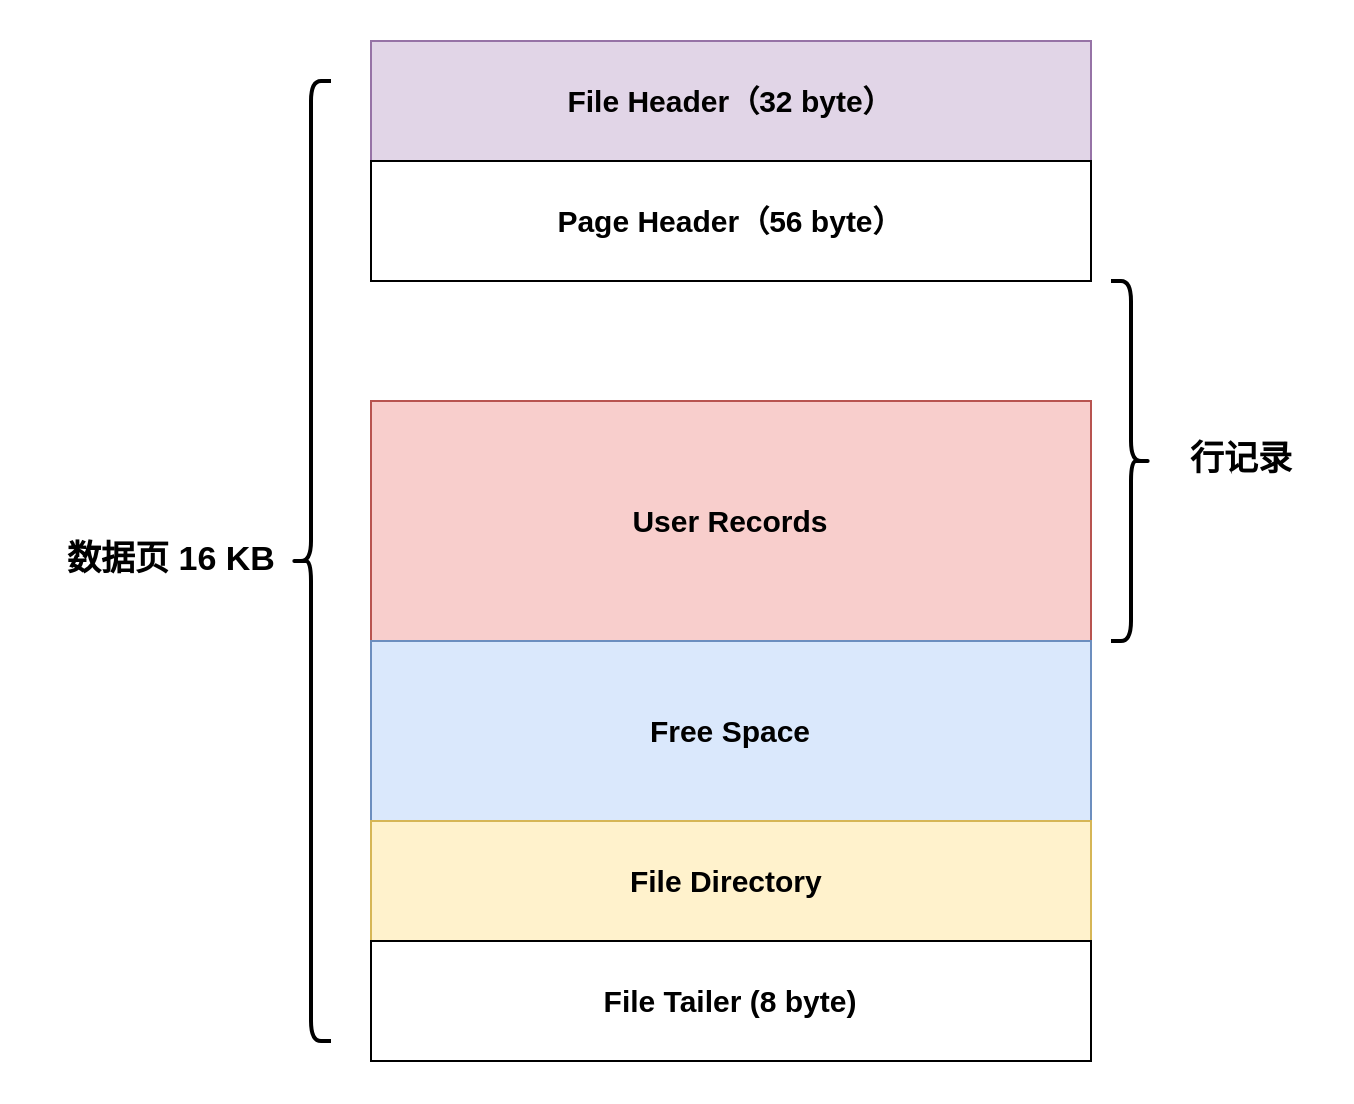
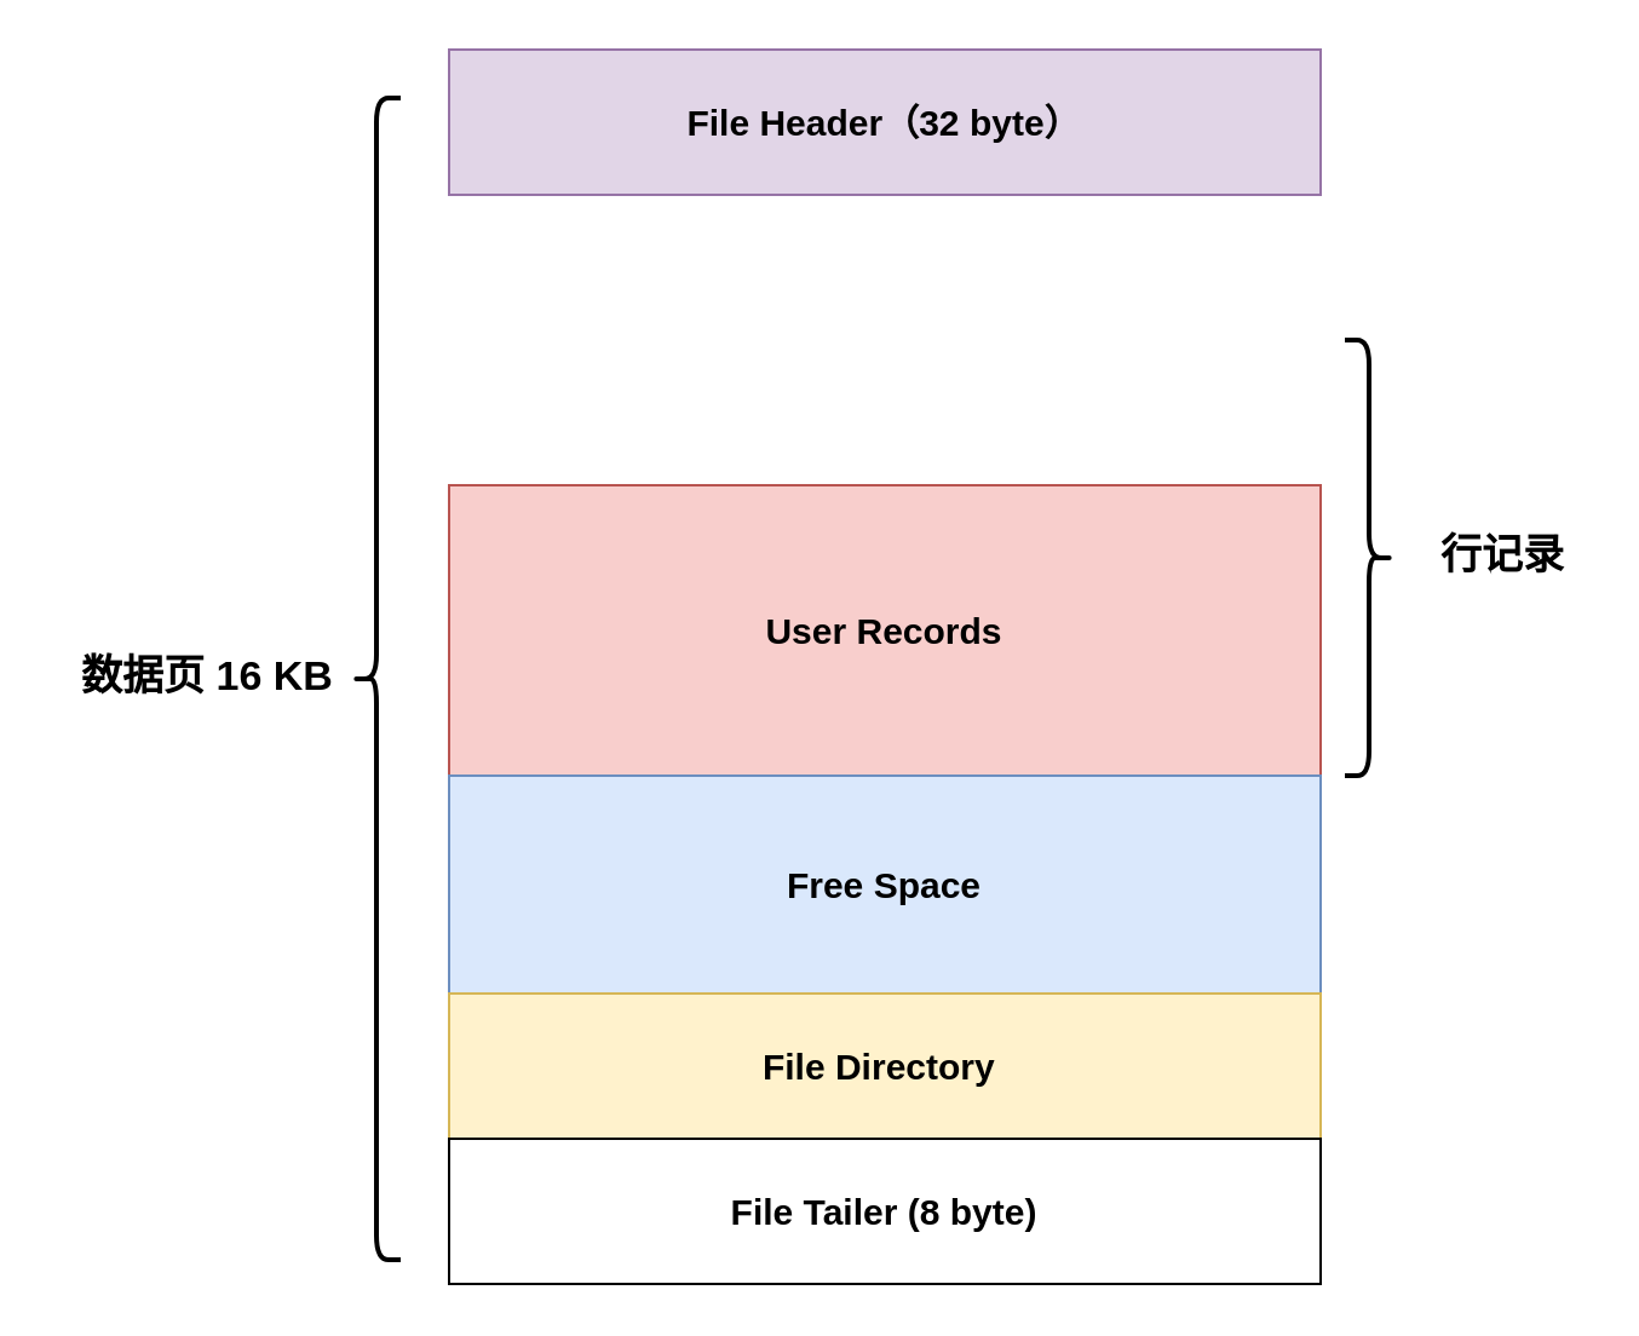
  <mxCell id="0" />
  <mxCell id="1" parent="0" />
  <mxCell id="2" value="&lt;font style=&quot;font-size: 15px;&quot;&gt;&lt;b&gt;File Header（32 byte）&lt;/b&gt;&lt;/font&gt;" style="rounded=0;whiteSpace=wrap;html=1;fillColor=#e1d5e7;strokeColor=#9673a6;" vertex="1" parent="1"><mxGeometry x="185" y="20" width="360" height="60" as="geometry" /></mxCell>
- <mxCell id="3" value="Page Header（56 byte）" style="rounded=0;whiteSpace=wrap;html=1;fontSize=15;fontStyle=1" vertex="1" parent="1"><mxGeometry x="185" y="80" width="360" height="60" as="geometry" /></mxCell>
  <mxCell id="4" value="&lt;span style=&quot;font-size: 15px;&quot;&gt;&lt;font style=&quot;font-size: 15px;&quot;&gt;User Records&lt;/font&gt;&lt;/span&gt;" style="rounded=0;whiteSpace=wrap;html=1;fillColor=#f8cecc;strokeColor=#b85450;fontSize=15;fontStyle=1" vertex="1" parent="1"><mxGeometry x="185" y="200" width="360" height="120" as="geometry" /></mxCell>
  <mxCell id="5" value="Free Space" style="rounded=0;whiteSpace=wrap;html=1;fillColor=#dae8fc;strokeColor=#6c8ebf;fontSize=15;fontStyle=1" vertex="1" parent="1"><mxGeometry x="185" y="320" width="360" height="90" as="geometry" /></mxCell>
  <mxCell id="6" value="File Directory&amp;nbsp;" style="rounded=0;whiteSpace=wrap;html=1;fillColor=#fff2cc;strokeColor=#d6b656;fontSize=15;fontStyle=1" vertex="1" parent="1"><mxGeometry x="185" y="410" width="360" height="60" as="geometry" /></mxCell>
  <mxCell id="7" value="File Tailer (8 byte)" style="rounded=0;whiteSpace=wrap;html=1;fontSize=15;fontStyle=1" vertex="1" parent="1"><mxGeometry x="185" y="470" width="360" height="60" as="geometry" /></mxCell>
  <mxCell id="8" value="" style="shape=curlyBracket;whiteSpace=wrap;html=1;rounded=1;size=0.5;strokeWidth=2;fontSize=15;fontStyle=1" vertex="1" parent="1"><mxGeometry x="145" y="40" width="20" height="480" as="geometry" /></mxCell>
  <mxCell id="9" value="" style="shape=curlyBracket;whiteSpace=wrap;html=1;rounded=1;flipH=1;strokeWidth=2;fontSize=15;fontStyle=1" vertex="1" parent="1"><mxGeometry x="555" y="140" width="20" height="180" as="geometry" /></mxCell>
  <mxCell id="10" value="数据页 16 KB" style="text;html=1;align=center;verticalAlign=middle;resizable=0;points=[];autosize=1;strokeColor=none;fillColor=none;fontSize=17;fontStyle=1" vertex="1" parent="1"><mxGeometry x="20" y="265" width="130" height="30" as="geometry" /></mxCell>
  <mxCell id="11" value="行记录" style="text;html=1;align=center;verticalAlign=middle;resizable=0;points=[];autosize=1;strokeColor=none;fillColor=none;fontSize=17;fontStyle=1" vertex="1" parent="1"><mxGeometry x="585" y="215" width="70" height="30" as="geometry" /></mxCell>
